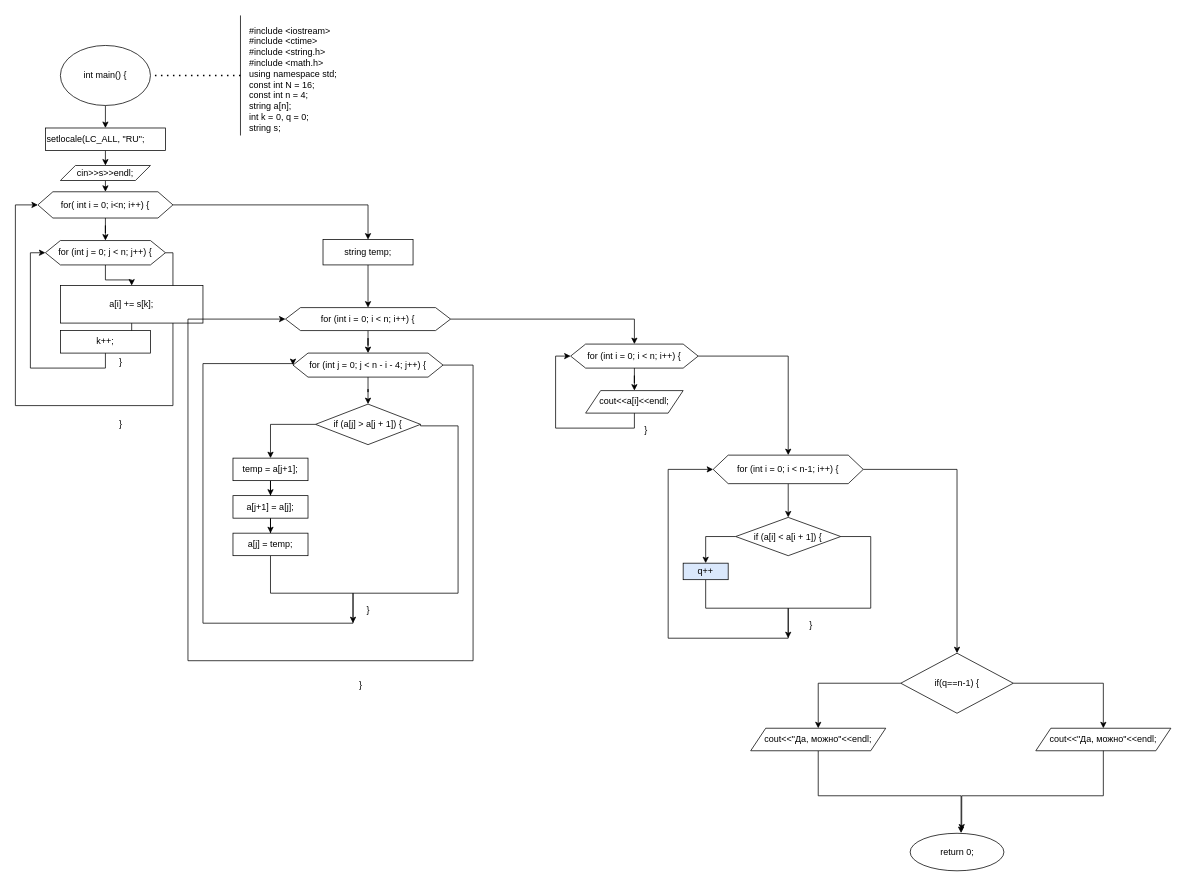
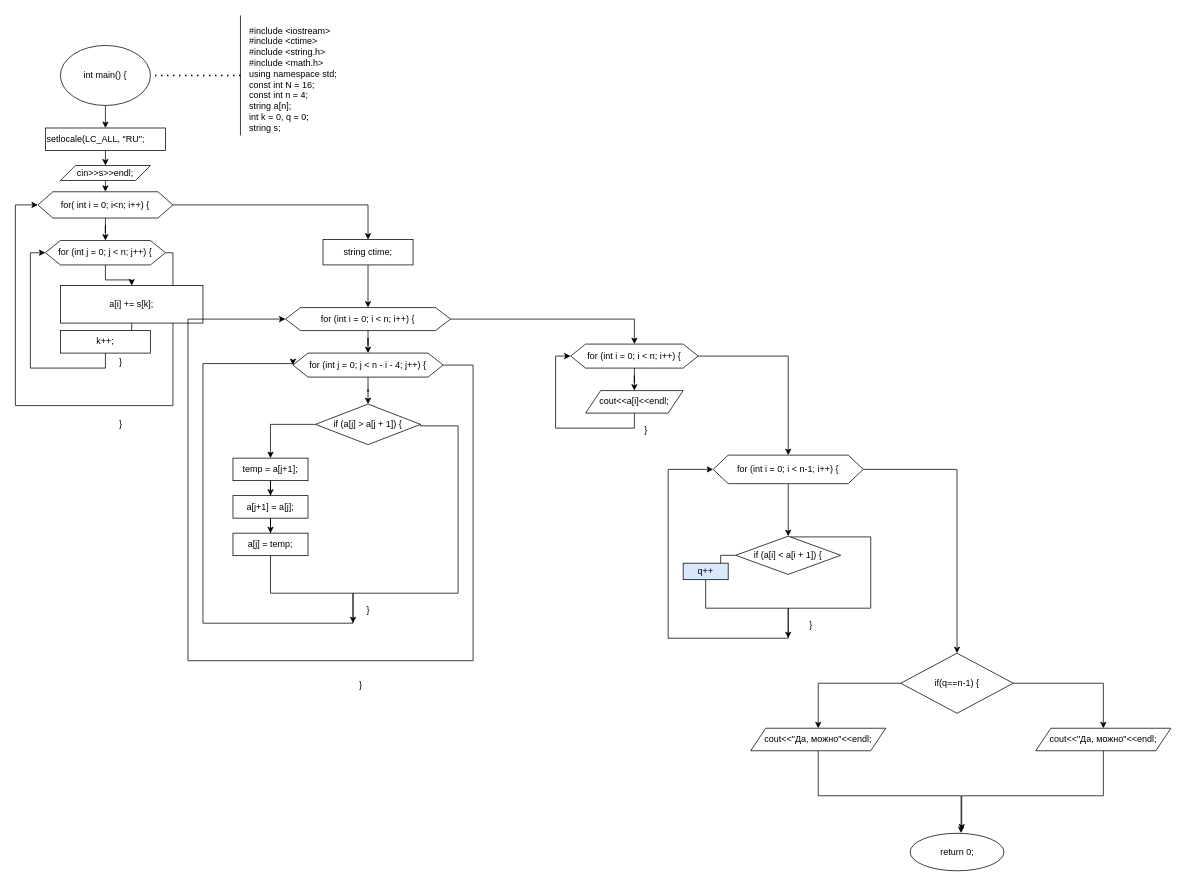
  <mxCell id="0" />
  <mxCell id="1" parent="0" />
  <mxCell id="2" style="edgeStyle=orthogonalEdgeStyle;rounded=0;orthogonalLoop=1;jettySize=auto;html=1;exitX=0.5;exitY=1;exitDx=0;exitDy=0;entryX=0.5;entryY=0;entryDx=0;entryDy=0;" edge="1" parent="1" source="3" target="8"><mxGeometry relative="1" as="geometry" /></mxCell>
  <mxCell id="3" value="int main() {" style="ellipse;whiteSpace=wrap;html=1;" vertex="1" parent="1"><mxGeometry x="80" y="60" width="120" height="80" as="geometry" /></mxCell>
  <mxCell id="4" value="" style="endArrow=none;dashed=1;html=1;dashPattern=1 3;strokeWidth=2;rounded=0;entryX=1;entryY=0.5;entryDx=0;entryDy=0;" edge="1" parent="1" target="3"><mxGeometry width="50" height="50" relative="1" as="geometry"><mxPoint x="320" y="100" as="sourcePoint" /><mxPoint x="130" y="420" as="targetPoint" /></mxGeometry></mxCell>
  <mxCell id="5" value="" style="endArrow=none;html=1;rounded=0;" edge="1" parent="1"><mxGeometry width="50" height="50" relative="1" as="geometry"><mxPoint x="320" y="180" as="sourcePoint" /><mxPoint x="320" as="targetPoint" y="20" /></mxGeometry></mxCell>
  <mxCell id="6" value="&lt;div&gt;#include &amp;lt;iostream&amp;gt;&lt;/div&gt;&lt;div&gt;#include &amp;lt;ctime&amp;gt;&lt;/div&gt;&lt;div&gt;#include &amp;lt;string.h&amp;gt;&lt;/div&gt;&lt;div&gt;#include &amp;lt;math.h&amp;gt;&lt;/div&gt;&lt;div&gt;using namespace std;&lt;/div&gt;&lt;div&gt;const int N = 16;&lt;/div&gt;&lt;div&gt;const int n = 4;&lt;/div&gt;&lt;div&gt;string a[n];&lt;/div&gt;&lt;div&gt;int k = 0, q = 0;&lt;/div&gt;&lt;div&gt;string s;&lt;/div&gt;" style="text;html=1;align=left;verticalAlign=middle;resizable=0;points=[];autosize=1;strokeColor=none;fillColor=none;" vertex="1" parent="1"><mxGeometry x="330" y="25" width="140" height="160" as="geometry" /></mxCell>
  <mxCell id="7" style="edgeStyle=orthogonalEdgeStyle;rounded=0;orthogonalLoop=1;jettySize=auto;html=1;exitX=0.5;exitY=1;exitDx=0;exitDy=0;entryX=0.5;entryY=0;entryDx=0;entryDy=0;" edge="1" parent="1" source="8" target="41"><mxGeometry relative="1" as="geometry" /></mxCell>
  <mxCell id="8" value="setlocale(LC_ALL, &quot;RU&quot;;" style="rounded=0;whiteSpace=wrap;html=1;align=left;" vertex="1" parent="1"><mxGeometry x="60" y="170" width="160" height="30" as="geometry" /></mxCell>
  <mxCell id="9" value="" style="edgeStyle=orthogonalEdgeStyle;rounded=0;orthogonalLoop=1;jettySize=auto;html=1;" edge="1" parent="1" source="11" target="14"><mxGeometry relative="1" as="geometry" /></mxCell>
  <mxCell id="10" value="" style="edgeStyle=orthogonalEdgeStyle;rounded=0;orthogonalLoop=1;jettySize=auto;html=1;" edge="1" parent="1" source="11" target="22"><mxGeometry relative="1" as="geometry" /></mxCell>
  <mxCell id="11" value="for( int i = 0; i&amp;lt;n; i++) {" style="shape=hexagon;perimeter=hexagonPerimeter2;whiteSpace=wrap;html=1;fixedSize=1;align=center;rounded=0;" vertex="1" parent="1"><mxGeometry x="50" y="255" width="180" height="35" as="geometry" /></mxCell>
  <mxCell id="12" value="" style="edgeStyle=orthogonalEdgeStyle;rounded=0;orthogonalLoop=1;jettySize=auto;html=1;" edge="1" parent="1" source="14" target="16"><mxGeometry relative="1" as="geometry" /></mxCell>
  <mxCell id="13" style="edgeStyle=orthogonalEdgeStyle;rounded=0;orthogonalLoop=1;jettySize=auto;html=1;entryX=0;entryY=0.5;entryDx=0;entryDy=0;" edge="1" parent="1" source="14" target="11"><mxGeometry relative="1" as="geometry"><mxPoint x="20" y="540" as="targetPoint" /><Array as="points"><mxPoint x="230" y="336" /><mxPoint x="230" y="540" /><mxPoint x="20" y="540" /><mxPoint x="20" y="273" /></Array></mxGeometry></mxCell>
  <mxCell id="14" value="for (int j = 0; j &amp;lt; n; j++) {" style="shape=hexagon;perimeter=hexagonPerimeter2;whiteSpace=wrap;html=1;fixedSize=1;rounded=0;" vertex="1" parent="1"><mxGeometry x="60" y="320" width="160" height="32.5" as="geometry" /></mxCell>
  <mxCell id="15" value="" style="edgeStyle=orthogonalEdgeStyle;rounded=0;orthogonalLoop=1;jettySize=auto;html=1;" edge="1" parent="1" source="16" target="18"><mxGeometry relative="1" as="geometry" /></mxCell>
  <mxCell id="16" value="a[i] += s[k];" style="whiteSpace=wrap;html=1;rounded=0;" vertex="1" parent="1"><mxGeometry x="80" y="380" width="190" height="50" as="geometry" /></mxCell>
  <mxCell id="17" style="edgeStyle=orthogonalEdgeStyle;rounded=0;orthogonalLoop=1;jettySize=auto;html=1;entryX=0;entryY=0.5;entryDx=0;entryDy=0;" edge="1" parent="1" source="18" target="14"><mxGeometry relative="1" as="geometry"><Array as="points"><mxPoint x="140" y="490" /><mxPoint x="40" y="490" /><mxPoint x="40" y="336" /></Array></mxGeometry></mxCell>
  <mxCell id="18" value="k++;" style="whiteSpace=wrap;html=1;rounded=0;" vertex="1" parent="1"><mxGeometry x="80" y="440" width="120" height="30" as="geometry" /></mxCell>
  <mxCell id="19" value="}" style="text;html=1;align=center;verticalAlign=middle;resizable=0;points=[];autosize=1;strokeColor=none;fillColor=none;" vertex="1" parent="1"><mxGeometry x="145" y="468" width="30" height="30" as="geometry" /></mxCell>
  <mxCell id="20" value="}" style="text;html=1;align=center;verticalAlign=middle;resizable=0;points=[];autosize=1;strokeColor=none;fillColor=none;" vertex="1" parent="1"><mxGeometry x="145" y="550" width="30" height="30" as="geometry" /></mxCell>
  <mxCell id="21" value="" style="edgeStyle=orthogonalEdgeStyle;rounded=0;orthogonalLoop=1;jettySize=auto;html=1;" edge="1" parent="1" source="22" target="25"><mxGeometry relative="1" as="geometry" /></mxCell>
- <mxCell id="22" value="string temp;" style="whiteSpace=wrap;html=1;rounded=0;" vertex="1" parent="1"><mxGeometry x="430" y="318.75" width="120" height="33.75" as="geometry" /></mxCell>
+ <mxCell id="22" value="string ctime;" style="whiteSpace=wrap;html=1;rounded=0;" vertex="1" parent="1"><mxGeometry x="430" y="318.75" width="120" height="33.75" as="geometry" /></mxCell>
  <mxCell id="23" value="" style="edgeStyle=orthogonalEdgeStyle;rounded=0;orthogonalLoop=1;jettySize=auto;html=1;" edge="1" parent="1" source="25" target="28"><mxGeometry relative="1" as="geometry" /></mxCell>
  <mxCell id="24" value="" style="edgeStyle=orthogonalEdgeStyle;rounded=0;orthogonalLoop=1;jettySize=auto;html=1;" edge="1" parent="1" source="25" target="44"><mxGeometry relative="1" as="geometry" /></mxCell>
  <mxCell id="25" value="for (int i = 0; i &amp;lt; n; i++) {" style="shape=hexagon;perimeter=hexagonPerimeter2;whiteSpace=wrap;html=1;fixedSize=1;rounded=0;" vertex="1" parent="1"><mxGeometry x="380" y="409.37" width="220" height="30.63" as="geometry" /></mxCell>
  <mxCell id="26" value="" style="edgeStyle=orthogonalEdgeStyle;rounded=0;orthogonalLoop=1;jettySize=auto;html=1;" edge="1" parent="1" source="28" target="31"><mxGeometry relative="1" as="geometry" /></mxCell>
  <mxCell id="27" style="edgeStyle=orthogonalEdgeStyle;rounded=0;orthogonalLoop=1;jettySize=auto;html=1;entryX=0;entryY=0.5;entryDx=0;entryDy=0;" edge="1" parent="1" source="28" target="25"><mxGeometry relative="1" as="geometry"><Array as="points"><mxPoint x="630" y="486" /><mxPoint x="630" y="880" /><mxPoint x="250" y="880" /><mxPoint x="250" y="425" /></Array></mxGeometry></mxCell>
  <mxCell id="28" value="for (int j = 0; j &amp;lt; n - i - 4; j++) {" style="shape=hexagon;perimeter=hexagonPerimeter2;whiteSpace=wrap;html=1;fixedSize=1;rounded=0;" vertex="1" parent="1"><mxGeometry x="390" y="470" width="200" height="32" as="geometry" /></mxCell>
  <mxCell id="29" value="" style="edgeStyle=orthogonalEdgeStyle;rounded=0;orthogonalLoop=1;jettySize=auto;html=1;entryX=0.5;entryY=0;entryDx=0;entryDy=0;" edge="1" parent="1" source="31" target="33"><mxGeometry relative="1" as="geometry"><mxPoint x="330" y="630" as="targetPoint" /></mxGeometry></mxCell>
  <mxCell id="30" style="edgeStyle=orthogonalEdgeStyle;rounded=0;orthogonalLoop=1;jettySize=auto;html=1;exitX=1;exitY=0.5;exitDx=0;exitDy=0;" edge="1" parent="1" source="31"><mxGeometry relative="1" as="geometry"><mxPoint x="470" y="830" as="targetPoint" /><mxPoint x="560" y="570" as="sourcePoint" /><Array as="points"><mxPoint x="560" y="567" /><mxPoint x="610" y="567" /><mxPoint x="610" y="790" /><mxPoint x="470" y="790" /></Array></mxGeometry></mxCell>
  <mxCell id="31" value="if (a[j] &amp;gt; a[j + 1]) {" style="rhombus;whiteSpace=wrap;html=1;rounded=0;" vertex="1" parent="1"><mxGeometry x="420" y="538" width="140" height="54" as="geometry" /></mxCell>
  <mxCell id="32" value="" style="edgeStyle=orthogonalEdgeStyle;rounded=0;orthogonalLoop=1;jettySize=auto;html=1;" edge="1" parent="1" source="33" target="35"><mxGeometry relative="1" as="geometry" /></mxCell>
  <mxCell id="33" value="temp = a[j+1];" style="whiteSpace=wrap;html=1;rounded=0;" vertex="1" parent="1"><mxGeometry x="310" y="610" width="100" height="30" as="geometry" /></mxCell>
  <mxCell id="34" value="" style="edgeStyle=orthogonalEdgeStyle;rounded=0;orthogonalLoop=1;jettySize=auto;html=1;" edge="1" parent="1" source="35" target="37"><mxGeometry relative="1" as="geometry" /></mxCell>
  <mxCell id="35" value="a[j+1] = a[j];" style="whiteSpace=wrap;html=1;rounded=0;" vertex="1" parent="1"><mxGeometry x="310" y="660" width="100" height="30" as="geometry" /></mxCell>
  <mxCell id="36" style="edgeStyle=orthogonalEdgeStyle;rounded=0;orthogonalLoop=1;jettySize=auto;html=1;entryX=0;entryY=0.5;entryDx=0;entryDy=0;" edge="1" parent="1" source="37" target="28"><mxGeometry relative="1" as="geometry"><mxPoint x="270" y="480" as="targetPoint" /><Array as="points"><mxPoint x="360" y="790" /><mxPoint x="470" y="790" /><mxPoint x="470" y="830" /><mxPoint x="270" y="830" /><mxPoint x="270" y="484" /><mxPoint x="390" y="484" /></Array></mxGeometry></mxCell>
  <mxCell id="37" value="a[j] = temp;" style="whiteSpace=wrap;html=1;rounded=0;" vertex="1" parent="1"><mxGeometry x="310" y="710" width="100" height="30" as="geometry" /></mxCell>
  <mxCell id="38" value="}" style="text;html=1;align=center;verticalAlign=middle;resizable=0;points=[];autosize=1;strokeColor=none;fillColor=none;" vertex="1" parent="1"><mxGeometry x="475" y="798" width="30" height="30" as="geometry" /></mxCell>
  <mxCell id="39" value="}" style="text;html=1;align=center;verticalAlign=middle;resizable=0;points=[];autosize=1;strokeColor=none;fillColor=none;" vertex="1" parent="1"><mxGeometry x="465" y="898" width="30" height="30" as="geometry" /></mxCell>
  <mxCell id="40" style="edgeStyle=orthogonalEdgeStyle;rounded=0;orthogonalLoop=1;jettySize=auto;html=1;exitX=0.5;exitY=1;exitDx=0;exitDy=0;entryX=0.5;entryY=0;entryDx=0;entryDy=0;" edge="1" parent="1" source="41" target="11"><mxGeometry relative="1" as="geometry" /></mxCell>
  <mxCell id="41" value="cin&amp;gt;&amp;gt;s&amp;gt;&amp;gt;endl;" style="shape=parallelogram;perimeter=parallelogramPerimeter;whiteSpace=wrap;html=1;fixedSize=1;" vertex="1" parent="1"><mxGeometry x="80" y="220" width="120" height="20" as="geometry" /></mxCell>
  <mxCell id="42" value="" style="edgeStyle=orthogonalEdgeStyle;rounded=0;orthogonalLoop=1;jettySize=auto;html=1;entryX=0.5;entryY=0;entryDx=0;entryDy=0;" edge="1" parent="1" source="44" target="46"><mxGeometry relative="1" as="geometry"><mxPoint x="845" y="510" as="targetPoint" /></mxGeometry></mxCell>
  <mxCell id="43" value="" style="edgeStyle=orthogonalEdgeStyle;rounded=0;orthogonalLoop=1;jettySize=auto;html=1;" edge="1" parent="1" source="44" target="50"><mxGeometry relative="1" as="geometry" /></mxCell>
  <mxCell id="44" value="for (int i = 0; i &amp;lt; n; i++) {" style="shape=hexagon;perimeter=hexagonPerimeter2;whiteSpace=wrap;html=1;fixedSize=1;rounded=0;" vertex="1" parent="1"><mxGeometry x="760" y="458.01" width="170" height="32" as="geometry" /></mxCell>
  <mxCell id="45" style="edgeStyle=orthogonalEdgeStyle;rounded=0;orthogonalLoop=1;jettySize=auto;html=1;entryX=0;entryY=0.5;entryDx=0;entryDy=0;" edge="1" parent="1" source="46" target="44"><mxGeometry relative="1" as="geometry"><Array as="points"><mxPoint x="845" y="570" /><mxPoint x="740" y="570" /><mxPoint x="740" y="474" /></Array></mxGeometry></mxCell>
  <mxCell id="46" value="cout&amp;lt;&amp;lt;a[i]&amp;lt;&amp;lt;endl;" style="shape=parallelogram;perimeter=parallelogramPerimeter;whiteSpace=wrap;html=1;fixedSize=1;" vertex="1" parent="1"><mxGeometry x="780" y="520" width="130" height="30" as="geometry" /></mxCell>
  <mxCell id="47" value="}" style="text;html=1;align=center;verticalAlign=middle;resizable=0;points=[];autosize=1;strokeColor=none;fillColor=none;" vertex="1" parent="1"><mxGeometry x="845" y="558" width="30" height="30" as="geometry" /></mxCell>
  <mxCell id="48" value="" style="edgeStyle=orthogonalEdgeStyle;rounded=0;orthogonalLoop=1;jettySize=auto;html=1;" edge="1" parent="1" source="50" target="53"><mxGeometry relative="1" as="geometry" /></mxCell>
  <mxCell id="49" value="" style="edgeStyle=orthogonalEdgeStyle;rounded=0;orthogonalLoop=1;jettySize=auto;html=1;" edge="1" parent="1" source="50" target="59"><mxGeometry relative="1" as="geometry" /></mxCell>
  <mxCell id="50" value="for (int i = 0; i &amp;lt; n-1; i++) {" style="shape=hexagon;perimeter=hexagonPerimeter2;whiteSpace=wrap;html=1;fixedSize=1;rounded=0;" vertex="1" parent="1"><mxGeometry x="950" y="606" width="200" height="38" as="geometry" /></mxCell>
  <mxCell id="51" value="" style="edgeStyle=orthogonalEdgeStyle;rounded=0;orthogonalLoop=1;jettySize=auto;html=1;" edge="1" parent="1" source="53" target="55"><mxGeometry relative="1" as="geometry" /></mxCell>
  <mxCell id="52" style="edgeStyle=orthogonalEdgeStyle;rounded=0;orthogonalLoop=1;jettySize=auto;html=1;" edge="1" parent="1" source="53"><mxGeometry relative="1" as="geometry"><mxPoint x="1050" y="850" as="targetPoint" /><Array as="points"><mxPoint x="1160" y="715" /><mxPoint x="1160" y="810" /><mxPoint x="1050" y="810" /></Array></mxGeometry></mxCell>
- <mxCell id="53" value="if (a[i] &amp;lt; a[i + 1]) {" style="rhombus;whiteSpace=wrap;html=1;rounded=0;" vertex="1" parent="1"><mxGeometry x="980" y="689" width="140" height="51" as="geometry" /></mxCell>
+ <mxCell id="53" value="if (a[i] &amp;lt; a[i + 1]) {" style="rhombus;whiteSpace=wrap;html=1;rounded=0;" vertex="1" parent="1"><mxGeometry x="980" y="714" width="140" height="51" as="geometry" /></mxCell>
  <mxCell id="54" style="edgeStyle=orthogonalEdgeStyle;rounded=0;orthogonalLoop=1;jettySize=auto;html=1;entryX=0;entryY=0.5;entryDx=0;entryDy=0;" edge="1" parent="1" source="55" target="50"><mxGeometry relative="1" as="geometry"><mxPoint x="890" y="850" as="targetPoint" /><Array as="points"><mxPoint x="940" y="810" /><mxPoint x="1050" y="810" /><mxPoint x="1050" y="850" /><mxPoint x="890" y="850" /><mxPoint x="890" y="625" /></Array></mxGeometry></mxCell>
  <mxCell id="55" value="q++" style="whiteSpace=wrap;html=1;rounded=0;fillColor=#dae8fc;" vertex="1" parent="1"><mxGeometry x="910" y="750" width="60" height="22" as="geometry" /></mxCell>
  <mxCell id="56" value="}" style="text;html=1;align=center;verticalAlign=middle;resizable=0;points=[];autosize=1;strokeColor=none;fillColor=none;" vertex="1" parent="1"><mxGeometry x="1065" y="818" width="30" height="30" as="geometry" /></mxCell>
  <mxCell id="57" value="" style="edgeStyle=orthogonalEdgeStyle;rounded=0;orthogonalLoop=1;jettySize=auto;html=1;" edge="1" parent="1" source="59" target="61"><mxGeometry relative="1" as="geometry" /></mxCell>
  <mxCell id="58" style="edgeStyle=orthogonalEdgeStyle;rounded=0;orthogonalLoop=1;jettySize=auto;html=1;entryX=0.5;entryY=0;entryDx=0;entryDy=0;" edge="1" parent="1" source="59" target="62"><mxGeometry relative="1" as="geometry" /></mxCell>
  <mxCell id="59" value="if(q==n-1) {" style="rhombus;whiteSpace=wrap;html=1;rounded=0;" vertex="1" parent="1"><mxGeometry x="1200" y="870" width="150" height="80" as="geometry" /></mxCell>
  <mxCell id="60" style="edgeStyle=orthogonalEdgeStyle;rounded=0;orthogonalLoop=1;jettySize=auto;html=1;entryX=0.543;entryY=-0.006;entryDx=0;entryDy=0;entryPerimeter=0;" edge="1" parent="1" source="61" target="63"><mxGeometry relative="1" as="geometry"><mxPoint x="1280" y="1130" as="targetPoint" /><Array as="points"><mxPoint x="1090" y="1060" /><mxPoint x="1280" y="1060" /></Array></mxGeometry></mxCell>
  <mxCell id="61" value="cout&amp;lt;&amp;lt;&quot;Да, можно&quot;&amp;lt;&amp;lt;endl;" style="shape=parallelogram;perimeter=parallelogramPerimeter;whiteSpace=wrap;html=1;fixedSize=1;rounded=0;" vertex="1" parent="1"><mxGeometry x="1000" y="970" width="180" height="30" as="geometry" /></mxCell>
  <mxCell id="62" value="cout&amp;lt;&amp;lt;&quot;Да, можно&quot;&amp;lt;&amp;lt;endl;" style="shape=parallelogram;perimeter=parallelogramPerimeter;whiteSpace=wrap;html=1;fixedSize=1;rounded=0;" vertex="1" parent="1"><mxGeometry x="1380" y="970" width="180" height="30" as="geometry" /></mxCell>
  <mxCell id="63" value="return 0;" style="ellipse;whiteSpace=wrap;html=1;" vertex="1" parent="1"><mxGeometry x="1212.5" y="1110" width="125" height="50" as="geometry" /></mxCell>
  <mxCell id="64" style="edgeStyle=orthogonalEdgeStyle;rounded=0;orthogonalLoop=1;jettySize=auto;html=1;entryX=0.55;entryY=-0.074;entryDx=0;entryDy=0;entryPerimeter=0;" edge="1" parent="1" source="62" target="63"><mxGeometry relative="1" as="geometry"><Array as="points"><mxPoint x="1470" y="1060" /><mxPoint x="1281" y="1060" /></Array></mxGeometry></mxCell>
